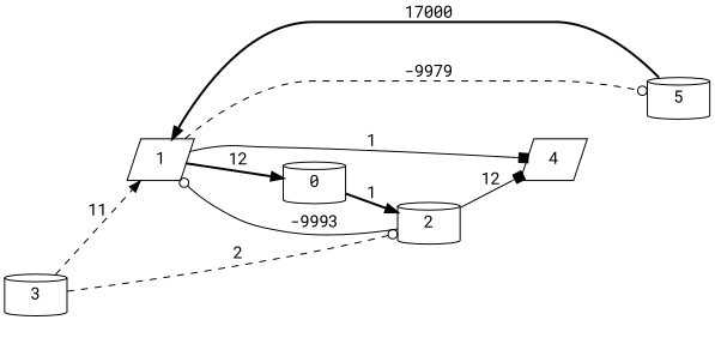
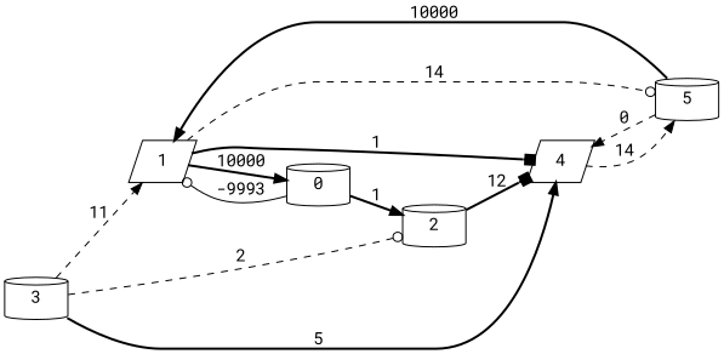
  digraph {
    fontname="Roboto Mono"
    rankdir=LR
    node [fontname="Roboto Mono" shape=cylinder]
    edge [arrowhead=normal fontname="Roboto Mono" style=bold]
    1 [shape=parallelogram]
    0
    2
    4 [shape=parallelogram]
    5
    3
-   1 -> 0 [label=12]
-   1 -> 4 [arrowhead=box label=1 style=solid]
-   1 -> 5 [arrowhead=odot label=-9979 style=dashed]
-   2 -> 1 [arrowhead=odot label=-9993 style=solid]
+   1 -> 0 [label=10000]
+   1 -> 4 [arrowhead=box label=1]
+   1 -> 5 [arrowhead=odot label=14 style=dashed]
+   0 -> 1 [arrowhead=odot label=-9993 style=solid]
    0 -> 2 [label=1]
-   2 -> 4 [arrowhead=box label=12 style=solid]
-   5 -> 1 [label=17000]
+   2 -> 4 [arrowhead=box label=12]
+   4 -> 5 [label=14 style=dashed]
+   5 -> 1 [label=10000]
+   5 -> 4 [label=0 style=dashed]
    3 -> 1 [label=11 style=dashed]
    3 -> 2 [arrowhead=odot label=2 style=dashed]
+   3 -> 4 [label=5]
  }
